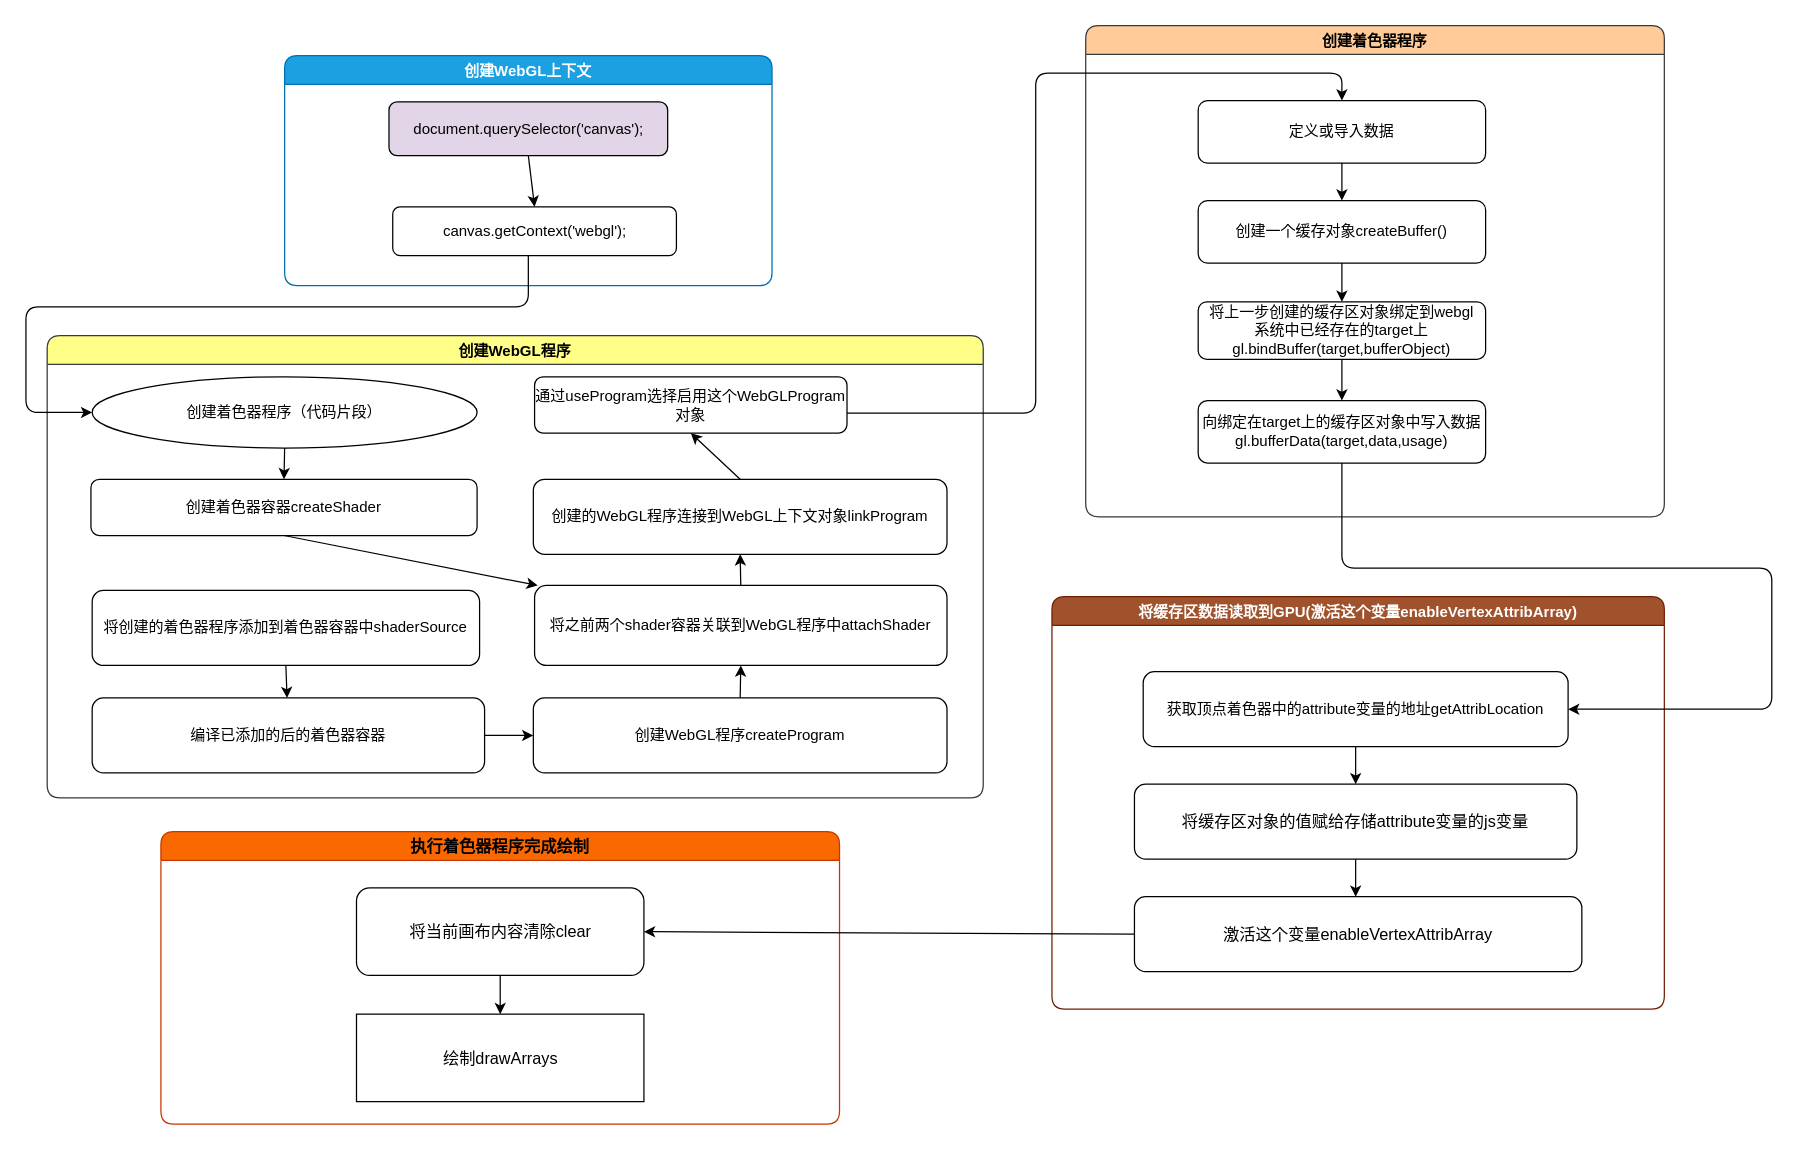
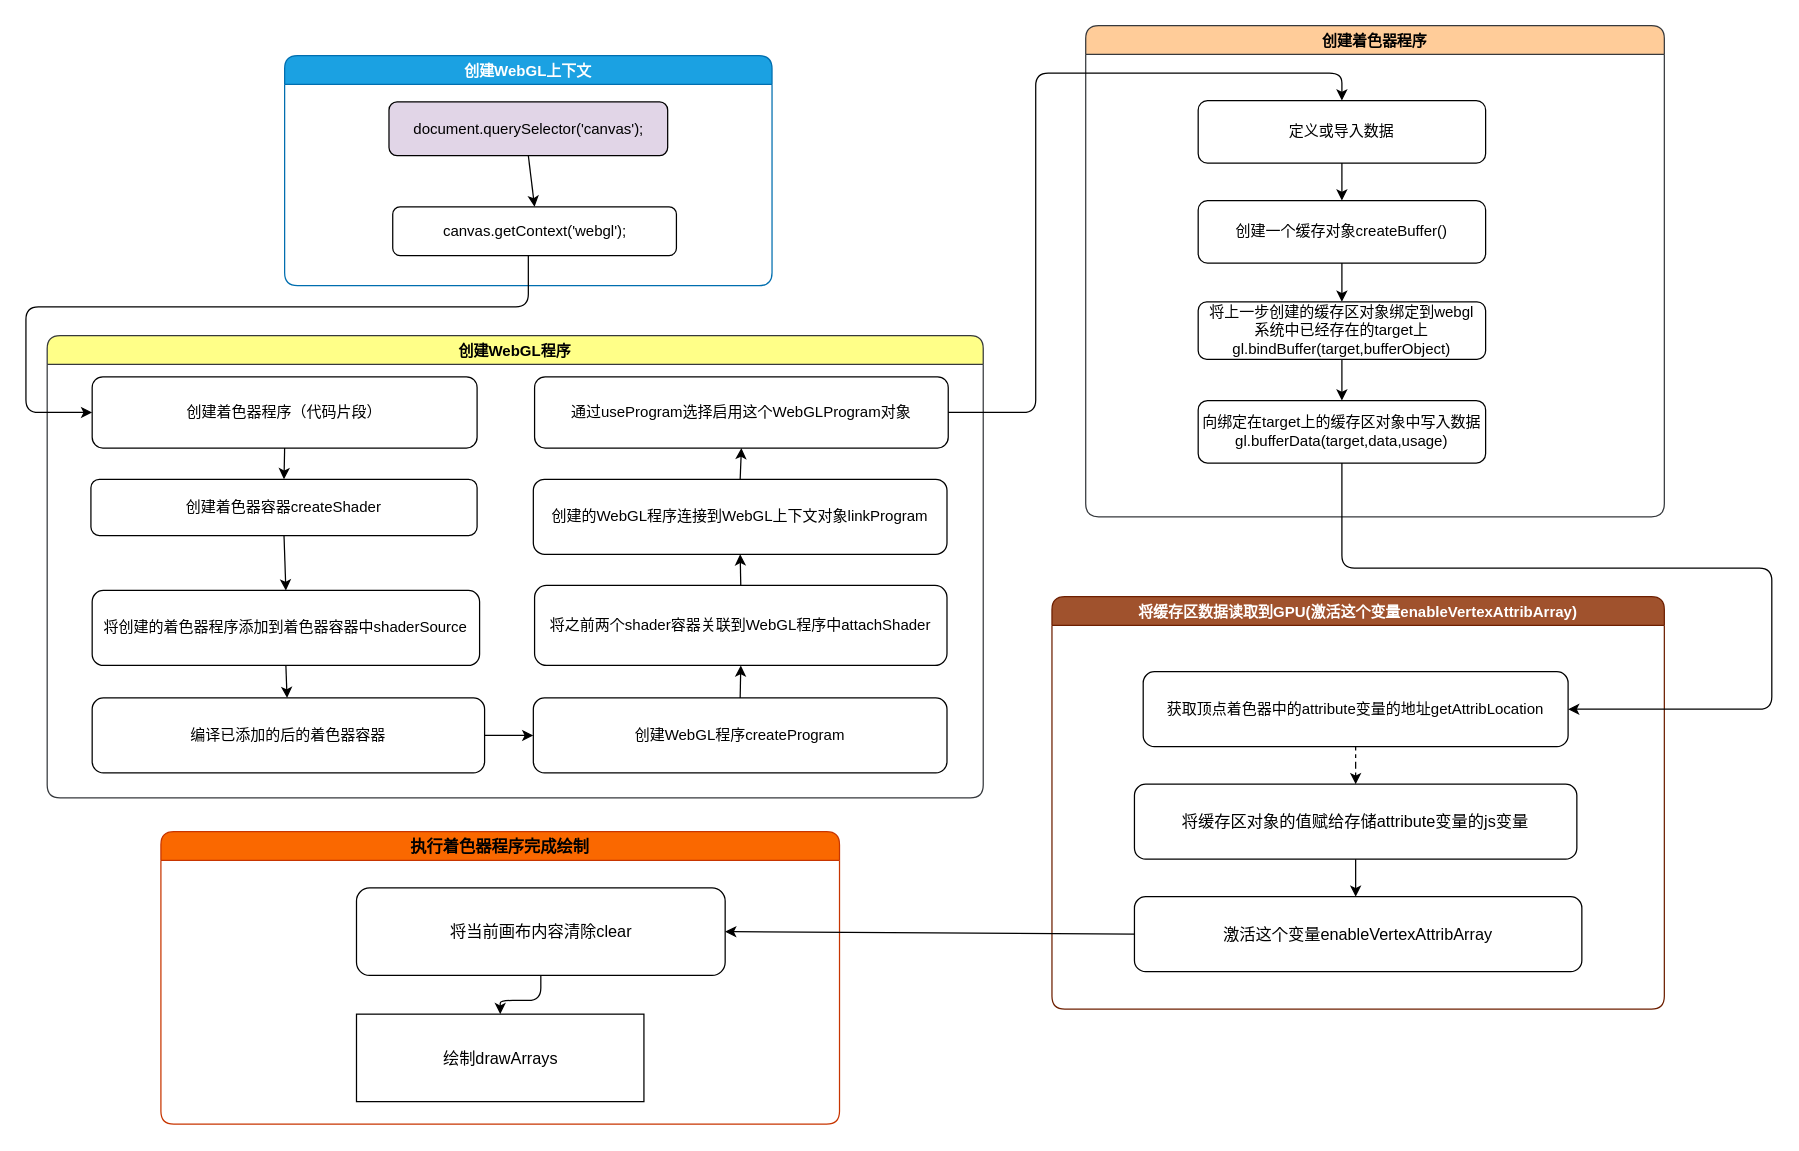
  <mxCell id="0" />
  <mxCell id="1" parent="0" />
  <mxCell id="2" value="创建WebGL程序" style="swimlane;rounded=1;shadow=0;glass=0;strokeWidth=1;fillColor=#ffff88;strokeColor=#36393d;" parent="1" vertex="1"><mxGeometry x="37" y="268" width="749" height="370" as="geometry"><mxRectangle x="461" y="52" width="111" height="23" as="alternateBounds" /></mxGeometry></mxCell>
- <mxCell id="3" value="&lt;span&gt;创建着色器程序（代码片段）&lt;/span&gt;" style="ellipse;whiteSpace=wrap;html=1;shadow=0;glass=0;strokeWidth=1;fillColor=none;" parent="2" vertex="1"><mxGeometry x="36" y="33" width="308" height="57" as="geometry" /></mxCell>
+ <mxCell id="3" value="&lt;span&gt;创建着色器程序（代码片段）&lt;/span&gt;" style="rounded=1;whiteSpace=wrap;html=1;shadow=0;glass=0;strokeWidth=1;fillColor=none;" parent="2" vertex="1"><mxGeometry x="36" y="33" width="308" height="57" as="geometry" /></mxCell>
  <mxCell id="4" value="&lt;span&gt;创建着色器容器createShader&lt;/span&gt;" style="rounded=1;whiteSpace=wrap;html=1;" parent="2" vertex="1"><mxGeometry x="35" y="115" width="309" height="45" as="geometry" /></mxCell>
  <mxCell id="5" value="将创建的着色器程序添加到着色器容器中&lt;span&gt;shaderSource&lt;/span&gt;" style="rounded=1;whiteSpace=wrap;html=1;" parent="2" vertex="1"><mxGeometry x="36" y="204" width="310" height="60" as="geometry" /></mxCell>
  <mxCell id="6" value="" style="edgeStyle=orthogonalEdgeStyle;rounded=1;orthogonalLoop=1;jettySize=auto;html=1;" parent="2" source="7" target="8" edge="1"><mxGeometry relative="1" as="geometry" /></mxCell>
  <mxCell id="7" value="编译已添加的后的着色器容器" style="rounded=1;whiteSpace=wrap;html=1;" parent="2" vertex="1"><mxGeometry x="36" y="290" width="314" height="60" as="geometry" /></mxCell>
  <mxCell id="8" value="创建WebGL程序createProgram" style="rounded=1;whiteSpace=wrap;html=1;" parent="2" vertex="1"><mxGeometry x="389" y="290" width="331" height="60" as="geometry" /></mxCell>
  <mxCell id="9" value="将之前两个shader容器关联到WebGL程序中attachShader" style="rounded=1;whiteSpace=wrap;html=1;" parent="2" vertex="1"><mxGeometry x="390" y="200" width="330" height="64" as="geometry" /></mxCell>
  <mxCell id="10" value="" style="endArrow=classic;html=1;rounded=1;exitX=0.5;exitY=1;exitDx=0;exitDy=0;entryX=0.5;entryY=0;entryDx=0;entryDy=0;" parent="2" source="3" target="4" edge="1"><mxGeometry width="50" height="50" relative="1" as="geometry"><mxPoint x="429" y="170" as="sourcePoint" /><mxPoint x="479" y="120" as="targetPoint" /></mxGeometry></mxCell>
  <mxCell id="11" value="" style="endArrow=classic;html=1;rounded=1;exitX=0.5;exitY=1;exitDx=0;exitDy=0;" parent="2" source="5" target="7" edge="1"><mxGeometry width="50" height="50" relative="1" as="geometry"><mxPoint x="429" y="170" as="sourcePoint" /><mxPoint x="479" y="120" as="targetPoint" /></mxGeometry></mxCell>
  <mxCell id="12" value="创建的WebGL程序连接到WebGL上下文对象linkProgram" style="rounded=1;whiteSpace=wrap;html=1;" parent="2" vertex="1"><mxGeometry x="389" y="115" width="331" height="60" as="geometry" /></mxCell>
- <mxCell id="13" value="通过useProgram选择启用这个WebGLProgram对象" style="rounded=1;whiteSpace=wrap;html=1;" parent="2" vertex="1"><mxGeometry x="390" y="33" width="250" height="45" as="geometry" /></mxCell>
+ <mxCell id="13" value="通过useProgram选择启用这个WebGLProgram对象" style="rounded=1;whiteSpace=wrap;html=1;" parent="2" vertex="1"><mxGeometry x="390" y="33" width="331" height="57" as="geometry" /></mxCell>
  <mxCell id="14" value="" style="endArrow=classic;html=1;exitX=0.5;exitY=0;exitDx=0;exitDy=0;entryX=0.5;entryY=1;entryDx=0;entryDy=0;rounded=1;" parent="2" source="8" target="9" edge="1"><mxGeometry width="50" height="50" relative="1" as="geometry"><mxPoint x="529" y="150" as="sourcePoint" /><mxPoint x="579" y="100" as="targetPoint" /></mxGeometry></mxCell>
  <mxCell id="15" value="" style="endArrow=classic;html=1;exitX=0.5;exitY=0;exitDx=0;exitDy=0;entryX=0.5;entryY=1;entryDx=0;entryDy=0;rounded=1;" parent="2" source="9" target="12" edge="1"><mxGeometry width="50" height="50" relative="1" as="geometry"><mxPoint x="529" y="150" as="sourcePoint" /><mxPoint x="579" y="100" as="targetPoint" /></mxGeometry></mxCell>
  <mxCell id="16" value="" style="endArrow=classic;html=1;exitX=0.5;exitY=0;exitDx=0;exitDy=0;entryX=0.5;entryY=1;entryDx=0;entryDy=0;rounded=1;" parent="2" source="12" target="13" edge="1"><mxGeometry width="50" height="50" relative="1" as="geometry"><mxPoint x="529" y="150" as="sourcePoint" /><mxPoint x="579" y="100" as="targetPoint" /></mxGeometry></mxCell>
- <mxCell id="17" value="" style="endArrow=classic;html=1;rounded=1;exitX=0.5;exitY=1;exitDx=0;exitDy=0;" parent="2" source="4" target="9" edge="1"><mxGeometry width="50" height="50" relative="1" as="geometry"><mxPoint x="450" y="280" as="sourcePoint" /><mxPoint x="211" y="310" as="targetPoint" /></mxGeometry></mxCell>
+ <mxCell id="17" value="" style="endArrow=classic;html=1;rounded=1;exitX=0.5;exitY=1;exitDx=0;exitDy=0;entryX=0.5;entryY=0;entryDx=0;entryDy=0;" parent="2" source="4" target="5" edge="1"><mxGeometry width="50" height="50" relative="1" as="geometry"><mxPoint x="450" y="280" as="sourcePoint" /><mxPoint x="211" y="310" as="targetPoint" /></mxGeometry></mxCell>
  <mxCell id="18" value="创建WebGL上下文" style="swimlane;rounded=1;fillColor=#1ba1e2;fontColor=#ffffff;strokeColor=#006EAF;" parent="1" vertex="1"><mxGeometry x="227" y="44" width="390" height="184" as="geometry" /></mxCell>
  <mxCell id="19" value="&lt;span style=&quot;text-align: left&quot;&gt;document.querySelector('canvas');&lt;/span&gt;" style="rounded=1;whiteSpace=wrap;html=1;fillColor=#e1d5e7;" parent="18" vertex="1"><mxGeometry x="83.5" y="37" width="223" height="43" as="geometry" /></mxCell>
  <mxCell id="20" value="&lt;span style=&quot;text-align: left&quot;&gt;canvas.getContext('webgl');&lt;/span&gt;" style="rounded=1;whiteSpace=wrap;html=1;" parent="18" vertex="1"><mxGeometry x="86.5" y="121" width="227" height="39" as="geometry" /></mxCell>
  <mxCell id="21" value="" style="endArrow=classic;html=1;exitX=0.5;exitY=1;exitDx=0;exitDy=0;entryX=0.5;entryY=0;entryDx=0;entryDy=0;rounded=1;" parent="18" source="19" target="20" edge="1"><mxGeometry width="50" height="50" relative="1" as="geometry"><mxPoint x="410" y="370" as="sourcePoint" /><mxPoint x="460" y="320" as="targetPoint" /></mxGeometry></mxCell>
  <mxCell id="22" value="将缓存区数据读取到GPU(激活这个变量enableVertexAttribArray)" style="swimlane;rounded=1;fillColor=#a0522d;strokeColor=#6D1F00;fontColor=#ffffff;" parent="1" vertex="1"><mxGeometry x="841" y="477" width="490" height="330" as="geometry" /></mxCell>
- <mxCell id="23" style="edgeStyle=orthogonalEdgeStyle;orthogonalLoop=1;jettySize=auto;html=1;fontSize=13;" parent="22" source="24" target="26" edge="1"><mxGeometry relative="1" as="geometry" /></mxCell>
+ <mxCell id="23" style="edgeStyle=orthogonalEdgeStyle;orthogonalLoop=1;jettySize=auto;html=1;fontSize=13;dashed=1;" parent="22" source="24" target="26" edge="1"><mxGeometry relative="1" as="geometry" /></mxCell>
  <mxCell id="24" value="获取顶点着色器中的attribute变量的地址getAttribLocation" style="whiteSpace=wrap;html=1;rounded=1;" parent="22" vertex="1"><mxGeometry x="73" y="60" width="340" height="60" as="geometry" /></mxCell>
  <mxCell id="25" value="激活这个变量enableVertexAttribArray" style="whiteSpace=wrap;html=1;fontSize=13;rounded=1;" parent="22" vertex="1"><mxGeometry x="66" y="240" width="358" height="60" as="geometry" /></mxCell>
  <mxCell id="26" value="&lt;span style=&quot;font-size: 13px&quot;&gt;将缓存区对象的值赋给存储attribute变量的js变量&lt;/span&gt;" style="whiteSpace=wrap;html=1;fontSize=17;rounded=1;" parent="22" vertex="1"><mxGeometry x="66" y="150" width="354" height="60" as="geometry" /></mxCell>
  <mxCell id="27" value="" style="endArrow=classic;html=1;fontSize=13;exitX=0.5;exitY=1;exitDx=0;exitDy=0;" parent="22" source="26" edge="1"><mxGeometry width="50" height="50" relative="1" as="geometry"><mxPoint x="-64" y="133" as="sourcePoint" /><mxPoint x="243" y="240" as="targetPoint" /></mxGeometry></mxCell>
  <mxCell id="28" value="执行着色器程序完成绘制" style="swimlane;fontSize=13;rounded=1;fillColor=#fa6800;strokeColor=#C73500;fontColor=#000000;" parent="1" vertex="1"><mxGeometry x="128" y="665" width="543" height="234" as="geometry" /></mxCell>
  <mxCell id="29" value="" style="edgeStyle=orthogonalEdgeStyle;orthogonalLoop=1;jettySize=auto;html=1;fontSize=13;" parent="28" source="30" target="31" edge="1"><mxGeometry relative="1" as="geometry" /></mxCell>
- <mxCell id="30" value="将当前画布内容清除clear" style="whiteSpace=wrap;html=1;fontSize=13;rounded=1;" parent="28" vertex="1"><mxGeometry x="156.5" y="45" width="230" height="70" as="geometry" /></mxCell>
+ <mxCell id="30" value="将当前画布内容清除clear" style="whiteSpace=wrap;html=1;fontSize=13;rounded=1;" parent="28" vertex="1"><mxGeometry x="156.5" y="45" width="295" height="70" as="geometry" /></mxCell>
  <mxCell id="31" value="绘制drawArrays" style="whiteSpace=wrap;html=1;fontSize=13;rounded=0;" parent="28" vertex="1"><mxGeometry x="156.5" y="146" width="230" height="70" as="geometry" /></mxCell>
  <mxCell id="32" value="创建着色器程序" style="swimlane;rounded=1;fillColor=#ffcc99;strokeColor=#36393d;" parent="1" vertex="1"><mxGeometry x="868" y="20" width="463" height="393" as="geometry" /></mxCell>
  <mxCell id="33" style="edgeStyle=orthogonalEdgeStyle;orthogonalLoop=1;jettySize=auto;html=1;entryX=0.5;entryY=0;entryDx=0;entryDy=0;rounded=1;" parent="32" source="34" target="36" edge="1"><mxGeometry relative="1" as="geometry" /></mxCell>
  <mxCell id="34" value="定义或导入数据" style="rounded=1;whiteSpace=wrap;html=1;" parent="32" vertex="1"><mxGeometry x="90" y="60" width="230" height="50" as="geometry" /></mxCell>
  <mxCell id="35" style="edgeStyle=orthogonalEdgeStyle;orthogonalLoop=1;jettySize=auto;html=1;entryX=0.5;entryY=0;entryDx=0;entryDy=0;rounded=1;" parent="32" source="36" target="38" edge="1"><mxGeometry relative="1" as="geometry" /></mxCell>
  <mxCell id="36" value="创建一个缓存对象createBuffer()" style="rounded=1;whiteSpace=wrap;html=1;" parent="32" vertex="1"><mxGeometry x="90" y="140" width="230" height="50" as="geometry" /></mxCell>
  <mxCell id="37" style="edgeStyle=orthogonalEdgeStyle;orthogonalLoop=1;jettySize=auto;html=1;exitX=0.5;exitY=1;exitDx=0;exitDy=0;entryX=0.5;entryY=0;entryDx=0;entryDy=0;rounded=1;" parent="32" source="38" target="39" edge="1"><mxGeometry relative="1" as="geometry" /></mxCell>
  <mxCell id="38" value="将上一步创建的缓存区对象绑定到webgl&lt;br&gt;系统中已经存在的target上&lt;br&gt;gl.bindBuffer(target,bufferObject)" style="rounded=1;whiteSpace=wrap;html=1;" parent="32" vertex="1"><mxGeometry x="90" y="221" width="230" height="46" as="geometry" /></mxCell>
  <mxCell id="39" value="向绑定在target上的缓存区对象中写入数据&lt;br&gt;gl.bufferData(target,data,usage)" style="rounded=1;whiteSpace=wrap;html=1;" parent="32" vertex="1"><mxGeometry x="90" y="300" width="230" height="50" as="geometry" /></mxCell>
  <mxCell id="40" style="edgeStyle=orthogonalEdgeStyle;orthogonalLoop=1;jettySize=auto;html=1;entryX=0.5;entryY=0;entryDx=0;entryDy=0;fontSize=13;" parent="1" source="13" target="34" edge="1"><mxGeometry relative="1" as="geometry"><Array as="points"><mxPoint x="828" y="330" /><mxPoint x="828" y="58" /><mxPoint x="1073" y="58" /></Array></mxGeometry></mxCell>
  <mxCell id="41" style="edgeStyle=orthogonalEdgeStyle;orthogonalLoop=1;jettySize=auto;html=1;entryX=1;entryY=0.5;entryDx=0;entryDy=0;fontSize=13;" parent="1" source="39" target="24" edge="1"><mxGeometry relative="1" as="geometry"><Array as="points"><mxPoint x="1073" y="454" /><mxPoint x="1417" y="454" /><mxPoint x="1417" y="567" /></Array></mxGeometry></mxCell>
  <mxCell id="42" style="edgeStyle=orthogonalEdgeStyle;orthogonalLoop=1;jettySize=auto;html=1;entryX=0;entryY=0.5;entryDx=0;entryDy=0;fontSize=13;" parent="1" source="20" target="3" edge="1"><mxGeometry relative="1" as="geometry"><Array as="points"><mxPoint x="422" y="245" /><mxPoint x="20" y="245" /><mxPoint x="20" y="330" /></Array></mxGeometry></mxCell>
  <mxCell id="43" value="" style="endArrow=classic;html=1;fontSize=13;exitX=0;exitY=0.5;exitDx=0;exitDy=0;entryX=1;entryY=0.5;entryDx=0;entryDy=0;" parent="1" source="25" target="30" edge="1"><mxGeometry width="50" height="50" relative="1" as="geometry"><mxPoint x="587" y="656" as="sourcePoint" /><mxPoint x="637" y="606" as="targetPoint" /></mxGeometry></mxCell>
